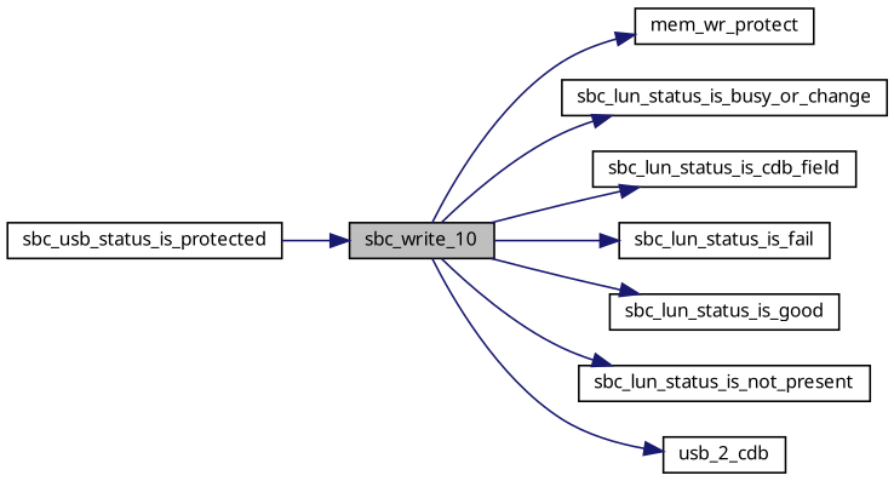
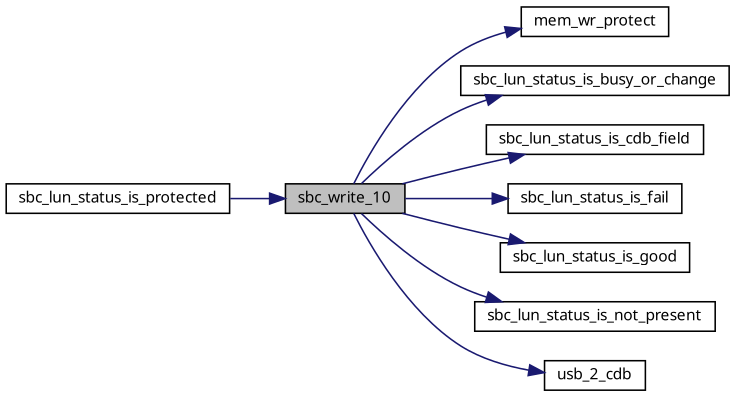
  digraph {
    rankdir=LR
    node [color=black fillcolor=white fontname="FreeSans.ttf" fontsize=10 shape=record style=filled]
    edge [color=midnightblue fontname="FreeSans.ttf" fontsize=10 labelfontname="FreeSans.ttf" labelfontsize=10 style=solid]
    n1 [fillcolor=grey75 fontcolor=black height=0.2 label=sbc_write_10 width=0.4]
    n2 [height=0.2 label=mem_wr_protect width=0.4]
    n3 [height=0.2 label=sbc_lun_status_is_busy_or_change width=0.4]
    n4 [height=0.2 label=sbc_lun_status_is_cdb_field width=0.4]
    n5 [height=0.2 label=sbc_lun_status_is_fail width=0.4]
    n6 [height=0.2 label=sbc_lun_status_is_good width=0.4]
    n7 [height=0.2 label=sbc_lun_status_is_not_present width=0.4]
    n8 [height=0.2 label=usb_2_cdb width=0.4]
-   n9 [height=0.2 label=sbc_usb_status_is_protected width=0.4]
+   n9 [height=0.2 label=sbc_lun_status_is_protected width=0.4]
    n1 -> n2
    n1 -> n3
    n1 -> n4
    n1 -> n5
    n1 -> n6
    n1 -> n7
    n1 -> n8
    n9 -> n1
  }
